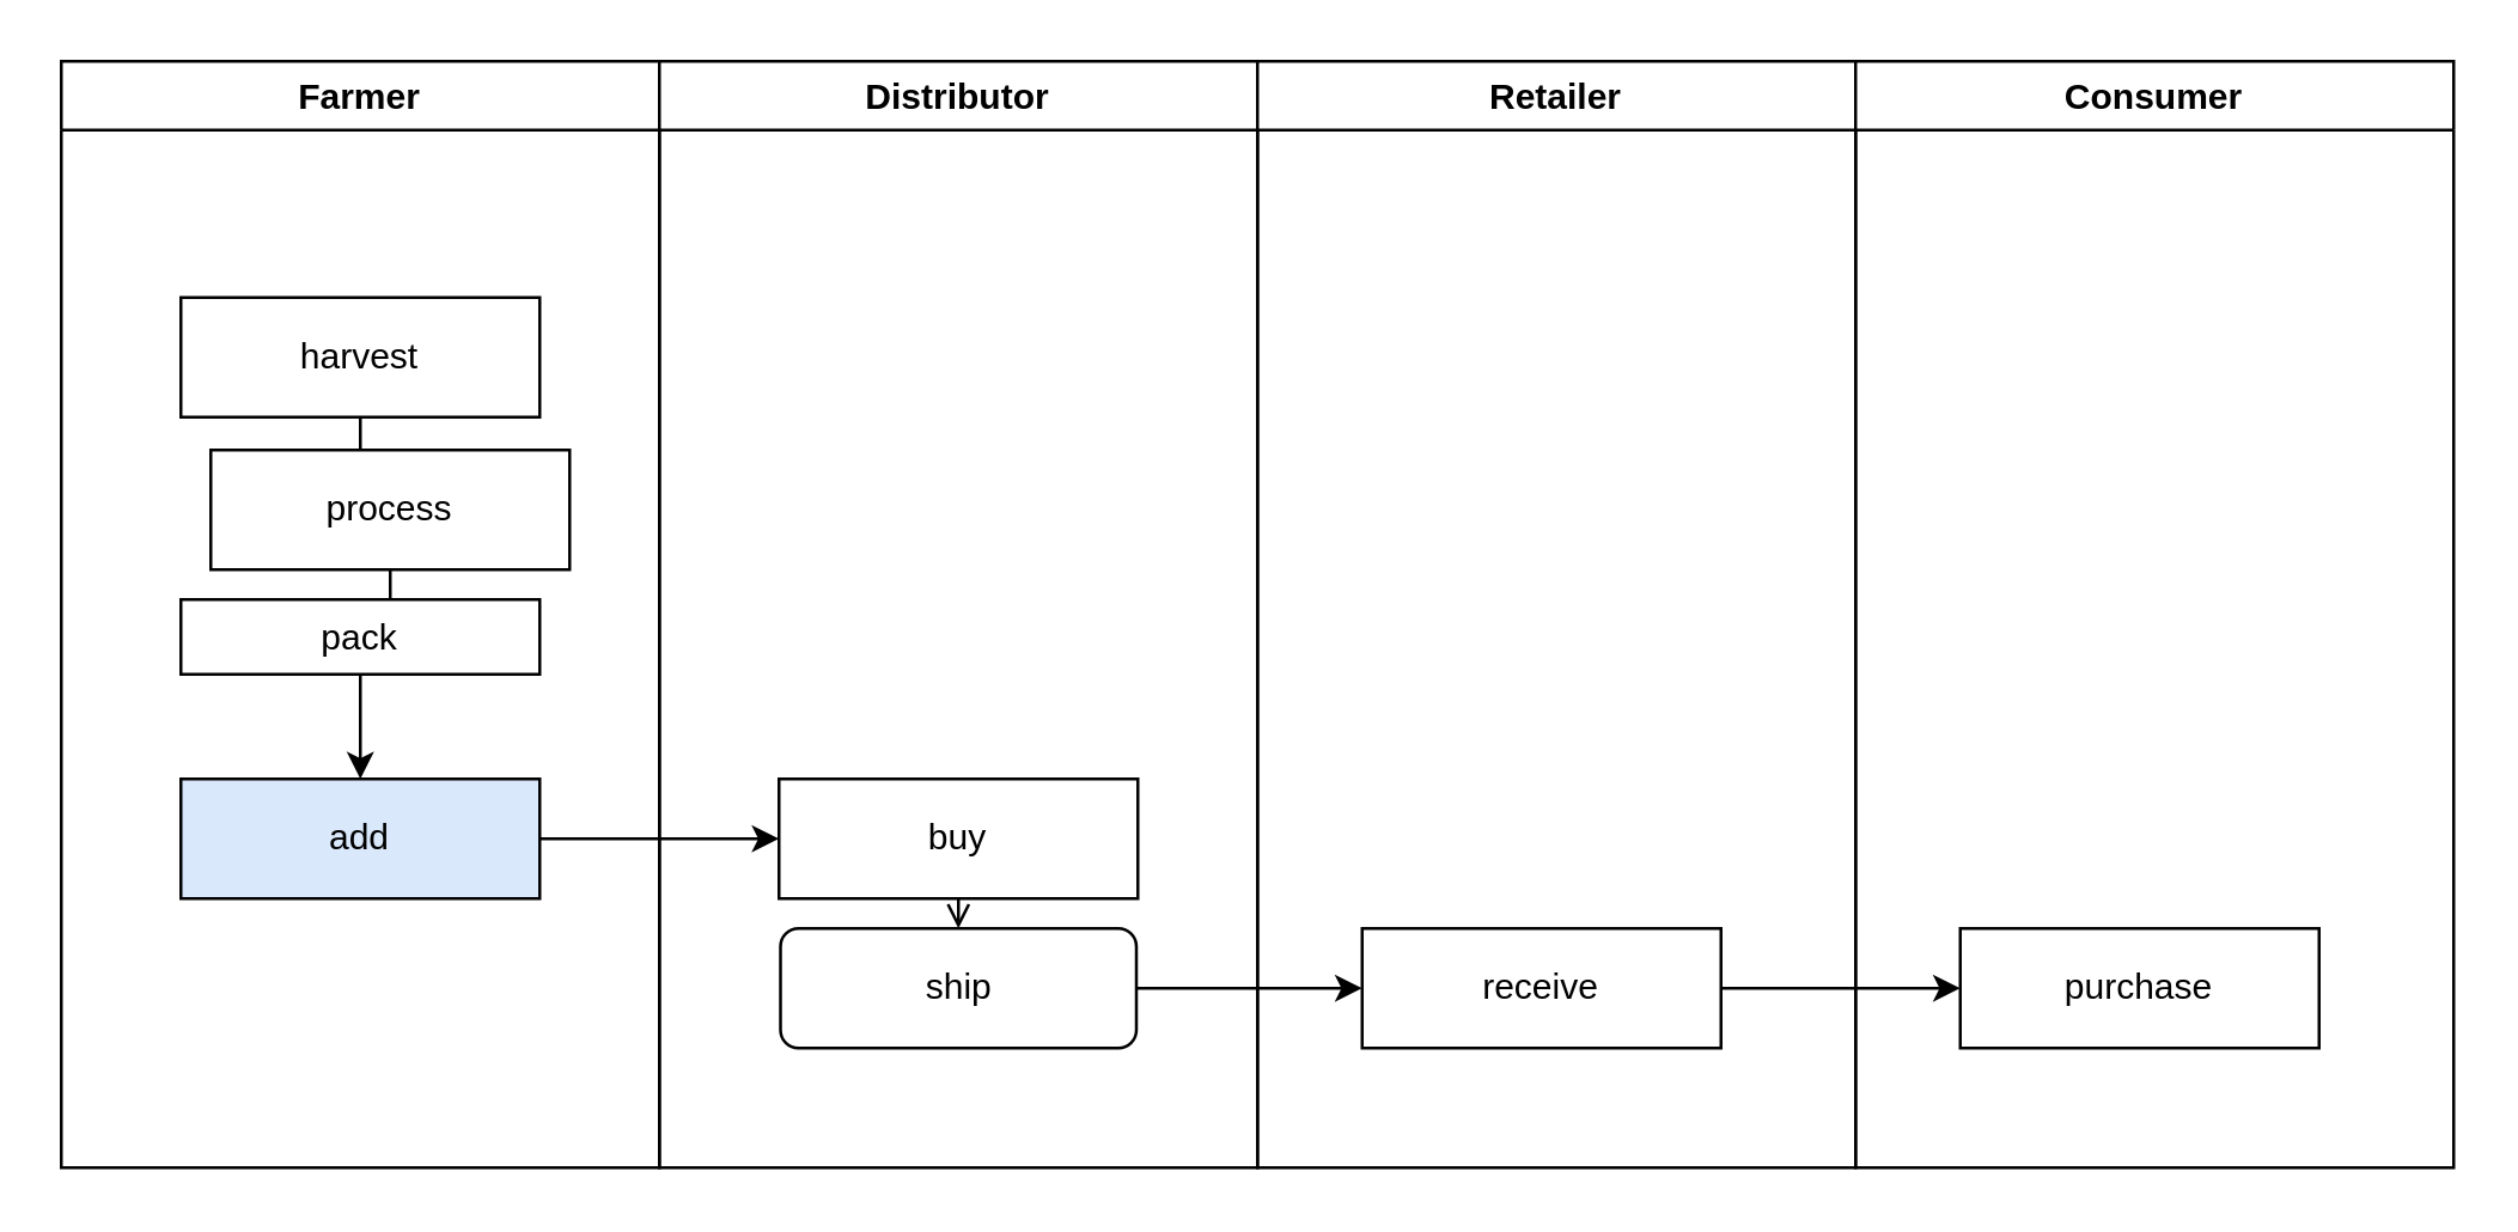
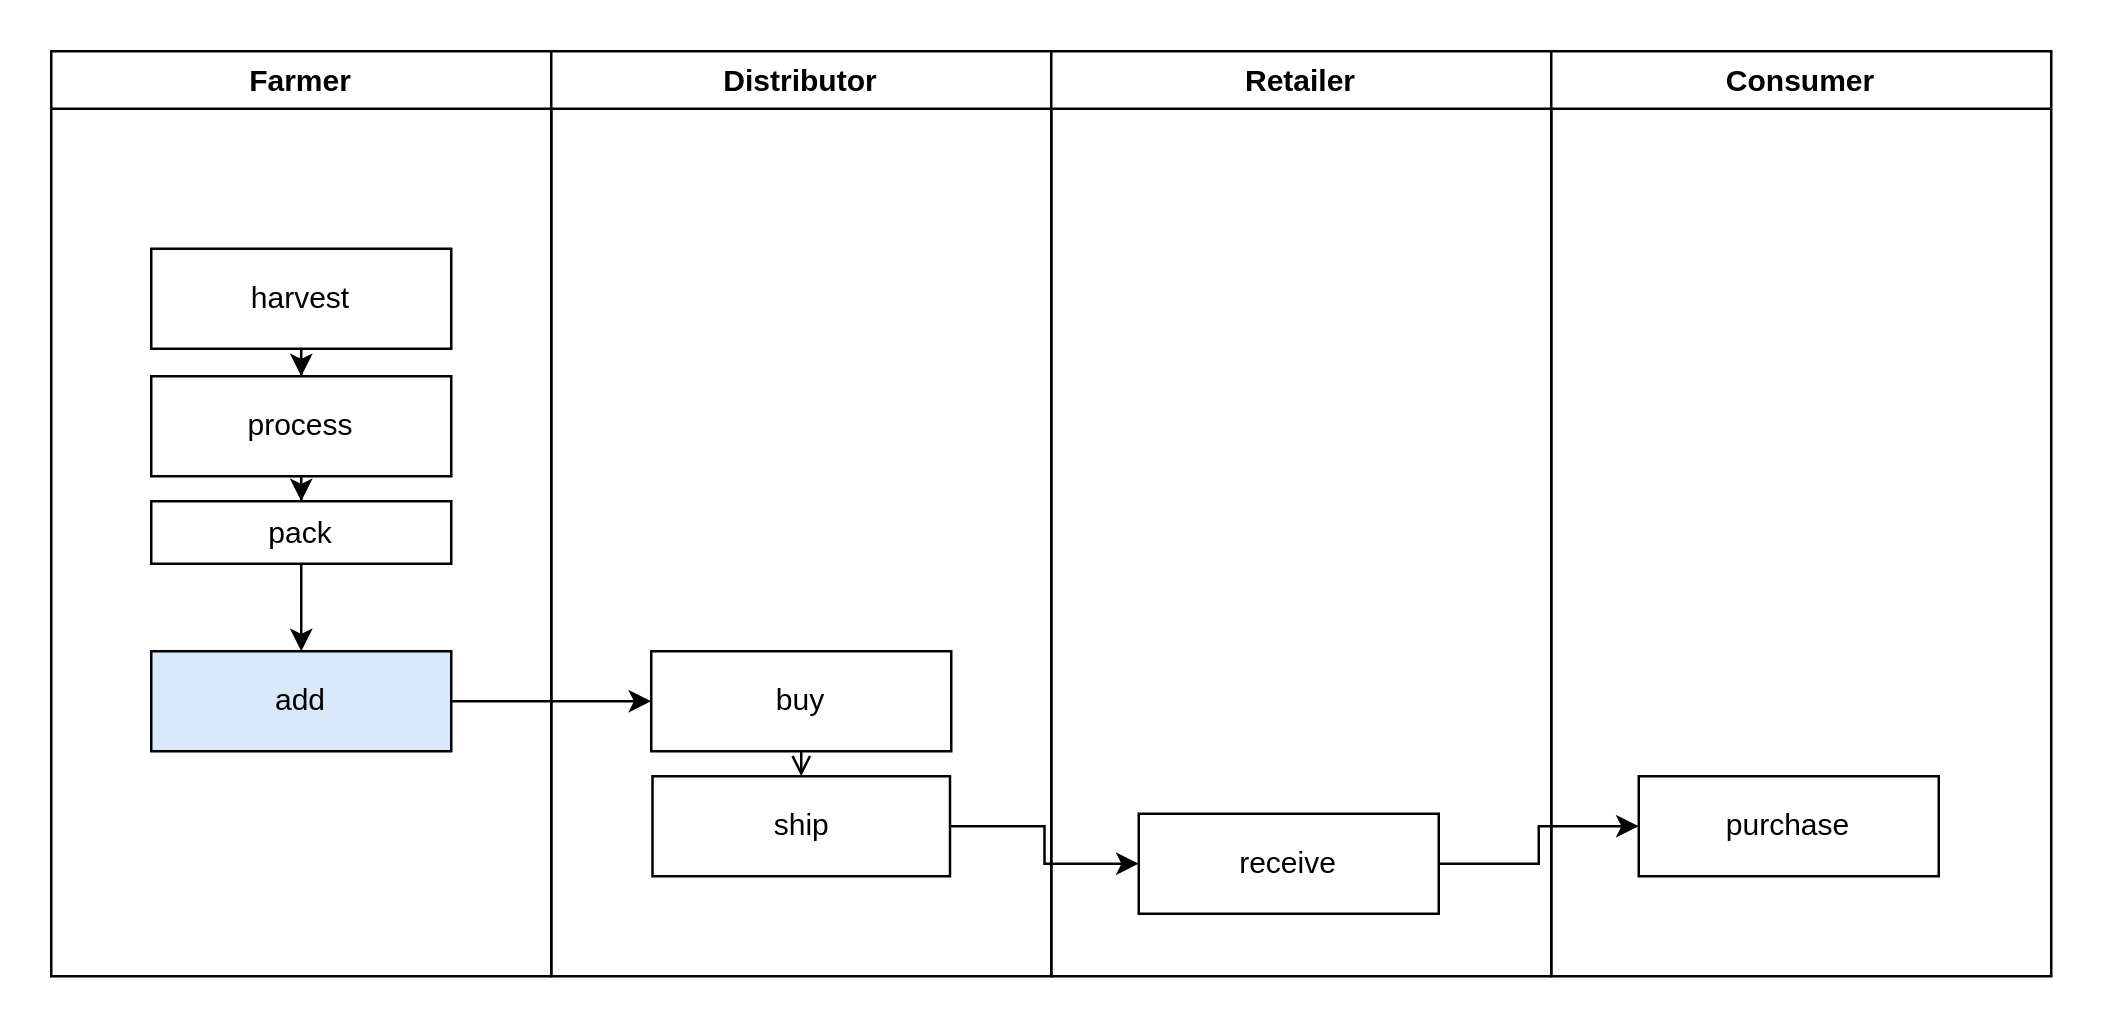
  <mxCell id="0" />
  <mxCell id="1" parent="0" />
  <mxCell id="2" value="Farmer" style="swimlane;" vertex="1" parent="1"><mxGeometry x="20" y="20" width="200" height="370" as="geometry" /></mxCell>
  <mxCell id="3" style="edgeStyle=orthogonalEdgeStyle;rounded=0;orthogonalLoop=1;jettySize=auto;html=1;exitX=0.5;exitY=1;exitDx=0;exitDy=0;" edge="1" parent="2" source="4" target="6"><mxGeometry relative="1" as="geometry" /></mxCell>
  <mxCell id="4" value="harvest" style="rounded=0;whiteSpace=wrap;html=1;" vertex="1" parent="2"><mxGeometry x="40" y="79" width="120" height="40" as="geometry" /></mxCell>
  <mxCell id="5" style="edgeStyle=orthogonalEdgeStyle;rounded=0;orthogonalLoop=1;jettySize=auto;html=1;exitX=0.5;exitY=1;exitDx=0;exitDy=0;" edge="1" parent="2" source="6" target="8"><mxGeometry relative="1" as="geometry" /></mxCell>
- <mxCell id="6" value="process" style="rounded=0;whiteSpace=wrap;html=1;" vertex="1" parent="2"><mxGeometry x="50" y="130" width="120" height="40" as="geometry" /></mxCell>
+ <mxCell id="6" value="process" style="rounded=0;whiteSpace=wrap;html=1;" vertex="1" parent="2"><mxGeometry x="40" y="130" width="120" height="40" as="geometry" /></mxCell>
  <mxCell id="7" style="edgeStyle=orthogonalEdgeStyle;rounded=0;orthogonalLoop=1;jettySize=auto;html=1;exitX=0.5;exitY=1;exitDx=0;exitDy=0;entryX=0.5;entryY=0;entryDx=0;entryDy=0;" edge="1" parent="2" source="8" target="9"><mxGeometry relative="1" as="geometry" /></mxCell>
  <mxCell id="8" value="pack" style="rounded=0;whiteSpace=wrap;html=1;" vertex="1" parent="2"><mxGeometry x="40" y="180" width="120" height="25" as="geometry" /></mxCell>
  <mxCell id="9" value="add" style="rounded=0;whiteSpace=wrap;html=1;fillColor=#dae8fc;" vertex="1" parent="2"><mxGeometry x="40" y="240" width="120" height="40" as="geometry" /></mxCell>
  <mxCell id="10" value="Distributor" style="swimlane;" vertex="1" parent="1"><mxGeometry x="220" y="20" width="200" height="370" as="geometry" /></mxCell>
- <mxCell id="11" value="ship" style="whiteSpace=wrap;html=1;rounded=1;" vertex="1" parent="10"><mxGeometry x="40.5" y="290" width="119" height="40" as="geometry" /></mxCell>
+ <mxCell id="11" value="ship" style="rounded=0;whiteSpace=wrap;html=1;" vertex="1" parent="10"><mxGeometry x="40.5" y="290" width="119" height="40" as="geometry" /></mxCell>
  <mxCell id="12" value="Retailer" style="swimlane;" vertex="1" parent="1"><mxGeometry x="420" y="20" width="200" height="370" as="geometry" /></mxCell>
  <mxCell id="13" value="Consumer" style="swimlane;" vertex="1" parent="1"><mxGeometry x="620" y="20" width="200" height="370" as="geometry" /></mxCell>
  <mxCell id="14" value="purchase" style="rounded=0;whiteSpace=wrap;html=1;" vertex="1" parent="13"><mxGeometry x="35" y="290" width="120" height="40" as="geometry" /></mxCell>
  <mxCell id="15" style="edgeStyle=orthogonalEdgeStyle;rounded=0;orthogonalLoop=1;jettySize=auto;html=1;exitX=0.5;exitY=1;exitDx=0;exitDy=0;entryX=0.5;entryY=0;entryDx=0;entryDy=0;endArrow=open;" edge="1" parent="1" source="16" target="11"><mxGeometry relative="1" as="geometry" /></mxCell>
  <mxCell id="16" value="buy" style="rounded=0;whiteSpace=wrap;html=1;" vertex="1" parent="1"><mxGeometry x="260" y="260" width="120" height="40" as="geometry" /></mxCell>
  <mxCell id="17" style="edgeStyle=orthogonalEdgeStyle;rounded=0;orthogonalLoop=1;jettySize=auto;html=1;exitX=1;exitY=0.5;exitDx=0;exitDy=0;entryX=0;entryY=0.5;entryDx=0;entryDy=0;" edge="1" parent="1" source="18" target="14"><mxGeometry relative="1" as="geometry" /></mxCell>
- <mxCell id="18" value="receive" style="rounded=0;whiteSpace=wrap;html=1;" vertex="1" parent="1"><mxGeometry x="455" y="310" width="120" height="40" as="geometry" /></mxCell>
+ <mxCell id="18" value="receive" style="rounded=0;whiteSpace=wrap;html=1;" vertex="1" parent="1"><mxGeometry x="455" y="325" width="120" height="40" as="geometry" /></mxCell>
  <mxCell id="19" style="edgeStyle=orthogonalEdgeStyle;rounded=0;orthogonalLoop=1;jettySize=auto;html=1;exitX=1;exitY=0.5;exitDx=0;exitDy=0;entryX=0;entryY=0.5;entryDx=0;entryDy=0;" edge="1" parent="1" source="9" target="16"><mxGeometry relative="1" as="geometry" /></mxCell>
  <mxCell id="20" style="edgeStyle=orthogonalEdgeStyle;rounded=0;orthogonalLoop=1;jettySize=auto;html=1;exitX=1;exitY=0.5;exitDx=0;exitDy=0;" edge="1" parent="1" source="11" target="18"><mxGeometry relative="1" as="geometry" /></mxCell>
